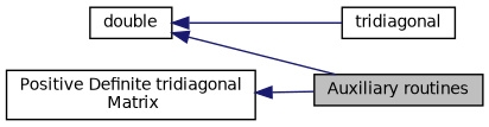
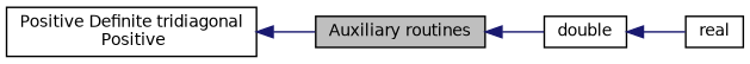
  digraph {
    rankdir=LR
    node [color=black fillcolor=white fontname=Helvetica fontsize=10 shape=record style=filled]
    edge [color=midnightblue dir=back fontname=Helvetica fontsize=10 labelfontname=Helvetica labelfontsize=10 shape=plaintext style=solid]
    n1 [height=0.2 label=double width=0.4]
-   n2 [height=0.2 label=tridiagonal width=0.4]
-   n3 [height=0.2 label="Positive Definite tridiagonal\l Matrix" width=0.4]
+   n2 [height=0.2 label=real width=0.4]
+   n3 [height=0.2 label="Positive Definite tridiagonal\l Positive" width=0.4]
    n4 [fillcolor=grey75 fontcolor=black height=0.2 label="Auxiliary routines" width=0.4]
    n1 -> n2
    n3 -> n4
-   n1 -> n4
+   n4 -> n1
  }
